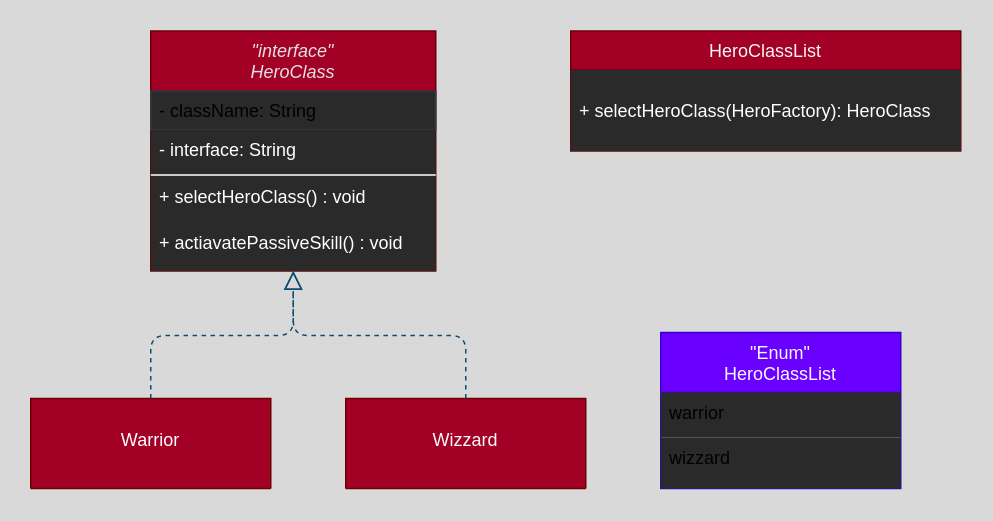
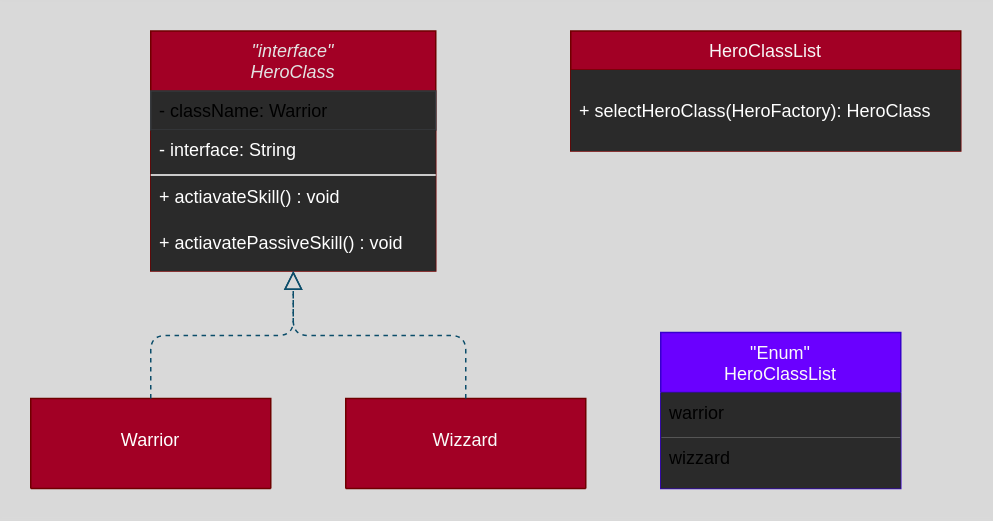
  <mxCell id="0" />
  <mxCell id="1" parent="0" />
  <mxCell id="2" value="&quot;interface&quot;&#10;HeroClass" style="swimlane;fontStyle=2;align=center;verticalAlign=top;childLayout=stackLayout;horizontal=1;startSize=40;horizontalStack=0;resizeParent=1;resizeLast=0;collapsible=1;marginBottom=0;shadow=0;strokeWidth=1;fillColor=#a20025;strokeColor=#6F0000;fontColor=#E3E3E3;" parent="1" vertex="1"><mxGeometry x="100" y="20" width="190" height="160" as="geometry"><mxRectangle x="230" y="140" width="160" height="26" as="alternateBounds" /></mxGeometry></mxCell>
- <mxCell id="3" value="- className: String" style="text;align=left;verticalAlign=top;spacingLeft=4;spacingRight=4;overflow=hidden;rotatable=0;points=[[0,0.5],[1,0.5]];portConstraint=eastwest;strokeColor=#36393d;fillColor=#2a2a2a;" parent="2" vertex="1"><mxGeometry y="40" width="190" height="26" as="geometry" /></mxCell>
+ <mxCell id="3" value="- className: Warrior" style="text;align=left;verticalAlign=top;spacingLeft=4;spacingRight=4;overflow=hidden;rotatable=0;points=[[0,0.5],[1,0.5]];portConstraint=eastwest;strokeColor=#36393d;fillColor=#2a2a2a;" parent="2" vertex="1"><mxGeometry y="40" width="190" height="26" as="geometry" /></mxCell>
  <mxCell id="4" value="- interface: String" style="text;align=left;verticalAlign=top;spacingLeft=4;spacingRight=4;overflow=hidden;rotatable=0;points=[[0,0.5],[1,0.5]];portConstraint=eastwest;shadow=0;html=0;fillColor=#2a2a2a;fontColor=#FFFFFF;" parent="2" vertex="1"><mxGeometry y="66" width="190" height="26" as="geometry" /></mxCell>
- <mxCell id="5" value="+ selectHeroClass() : void" style="text;align=left;verticalAlign=middle;spacingLeft=4;spacingRight=4;overflow=hidden;rotatable=0;points=[[0,0.5],[1,0.5]];portConstraint=eastwest;fillColor=#2a2a2a;fontColor=#FFFFFF;" parent="2" vertex="1"><mxGeometry y="92" width="190" height="36" as="geometry" /></mxCell>
+ <mxCell id="5" value="+ actiavateSkill() : void" style="text;align=left;verticalAlign=middle;spacingLeft=4;spacingRight=4;overflow=hidden;rotatable=0;points=[[0,0.5],[1,0.5]];portConstraint=eastwest;fillColor=#2a2a2a;fontColor=#FFFFFF;" parent="2" vertex="1"><mxGeometry y="92" width="190" height="36" as="geometry" /></mxCell>
  <mxCell id="6" value="+ actiavatePassiveSkill() : void" style="text;align=left;verticalAlign=top;spacingLeft=4;spacingRight=4;overflow=hidden;rotatable=0;points=[[0,0.5],[1,0.5]];portConstraint=eastwest;fillColor=#2a2a2a;fontColor=#FFFFFF;" vertex="1" parent="2"><mxGeometry y="128" width="190" height="32" as="geometry" /></mxCell>
  <mxCell id="7" value="&#10;Warrior" style="swimlane;fontStyle=0;align=center;verticalAlign=top;childLayout=stackLayout;horizontal=1;startSize=60;horizontalStack=0;resizeParent=1;resizeLast=0;collapsible=1;marginBottom=0;shadow=0;strokeWidth=1;fillColor=#a20025;fontColor=#ffffff;strokeColor=#6F0000;" parent="1" vertex="1"><mxGeometry x="20" y="265" width="160" height="60" as="geometry"><mxRectangle x="130" y="380" width="160" height="26" as="alternateBounds" /></mxGeometry></mxCell>
  <mxCell id="8" value="" style="endArrow=block;endSize=10;endFill=0;shadow=0;strokeWidth=1;edgeStyle=elbowEdgeStyle;elbow=vertical;strokeColor=#0B4D6A;dashed=1;" parent="1" source="7" target="2" edge="1"><mxGeometry width="160" relative="1" as="geometry"><mxPoint x="80" y="103" as="sourcePoint" /><mxPoint x="80" y="103" as="targetPoint" /></mxGeometry></mxCell>
  <mxCell id="9" value="&#10;Wizzard&#10;" style="swimlane;fontStyle=0;align=center;verticalAlign=top;childLayout=stackLayout;horizontal=1;startSize=70;horizontalStack=0;resizeParent=1;resizeLast=0;collapsible=1;marginBottom=0;shadow=0;strokeWidth=1;fillColor=#a20025;strokeColor=#6F0000;labelBackgroundColor=none;fontColor=#FAFAFA;" parent="1" vertex="1"><mxGeometry x="230" y="265" width="160" height="60" as="geometry"><mxRectangle x="340" y="380" width="170" height="26" as="alternateBounds" /></mxGeometry></mxCell>
  <mxCell id="10" value="" style="endArrow=block;endSize=10;endFill=0;shadow=0;strokeWidth=1;edgeStyle=elbowEdgeStyle;elbow=vertical;dashed=1;strokeColor=#0B4D6A;" parent="1" source="9" target="2" edge="1"><mxGeometry width="160" relative="1" as="geometry"><mxPoint x="90" y="273" as="sourcePoint" /><mxPoint x="190" y="171" as="targetPoint" /></mxGeometry></mxCell>
  <mxCell id="11" value="HeroClassList" style="swimlane;fontStyle=0;align=center;verticalAlign=top;childLayout=stackLayout;horizontal=1;startSize=26;horizontalStack=0;resizeParent=1;resizeLast=0;collapsible=1;marginBottom=0;shadow=0;strokeWidth=1;fillColor=#a20025;strokeColor=#6F0000;fontColor=#F7F7F7;" parent="1" vertex="1"><mxGeometry x="380" y="20" width="260" height="80" as="geometry"><mxRectangle x="550" y="140" width="160" height="26" as="alternateBounds" /></mxGeometry></mxCell>
  <mxCell id="12" value="+ selectHeroClass(HeroFactory): HeroClass" style="text;align=left;verticalAlign=middle;spacingLeft=4;spacingRight=4;overflow=hidden;rotatable=0;points=[[0,0.5],[1,0.5]];portConstraint=eastwest;fillColor=#2A2A2A;fontColor=#FFFFFF;" parent="11" vertex="1"><mxGeometry y="26" width="260" height="54" as="geometry" /></mxCell>
  <mxCell id="13" value="&quot;Enum&quot;&#10;HeroClassList" style="swimlane;fontStyle=0;align=center;verticalAlign=top;childLayout=stackLayout;horizontal=1;startSize=40;horizontalStack=0;resizeParent=1;resizeLast=0;collapsible=1;marginBottom=0;shadow=0;strokeWidth=1;fillColor=#6a00ff;strokeColor=#3700CC;fontColor=#FAFAFA;" vertex="1" parent="1"><mxGeometry x="440" y="221" width="160" height="104" as="geometry"><mxRectangle x="550" y="140" width="160" height="26" as="alternateBounds" /></mxGeometry></mxCell>
  <mxCell id="14" value="warrior" style="text;align=left;verticalAlign=top;spacingLeft=4;spacingRight=4;overflow=hidden;rotatable=0;points=[[0,0.5],[1,0.5]];portConstraint=eastwest;fillColor=#2a2a2a;" vertex="1" parent="13"><mxGeometry y="40" width="160" height="30" as="geometry" /></mxCell>
  <mxCell id="15" value="wizzard" style="text;align=left;verticalAlign=top;spacingLeft=4;spacingRight=4;overflow=hidden;rotatable=0;points=[[0,0.5],[1,0.5]];portConstraint=eastwest;shadow=0;html=0;fillColor=#2a2a2a;" vertex="1" parent="13"><mxGeometry y="70" width="160" height="34" as="geometry" /></mxCell>
  <mxCell id="16" value="" style="line;html=1;strokeWidth=1;align=left;verticalAlign=middle;spacingTop=-1;spacingLeft=3;spacingRight=3;rotatable=0;labelPosition=right;points=[];portConstraint=eastwest;fillColor=#000000;strokeColor=#FFFFFF;" parent="1" vertex="1"><mxGeometry x="100" y="112" width="190" height="8" as="geometry" /></mxCell>
